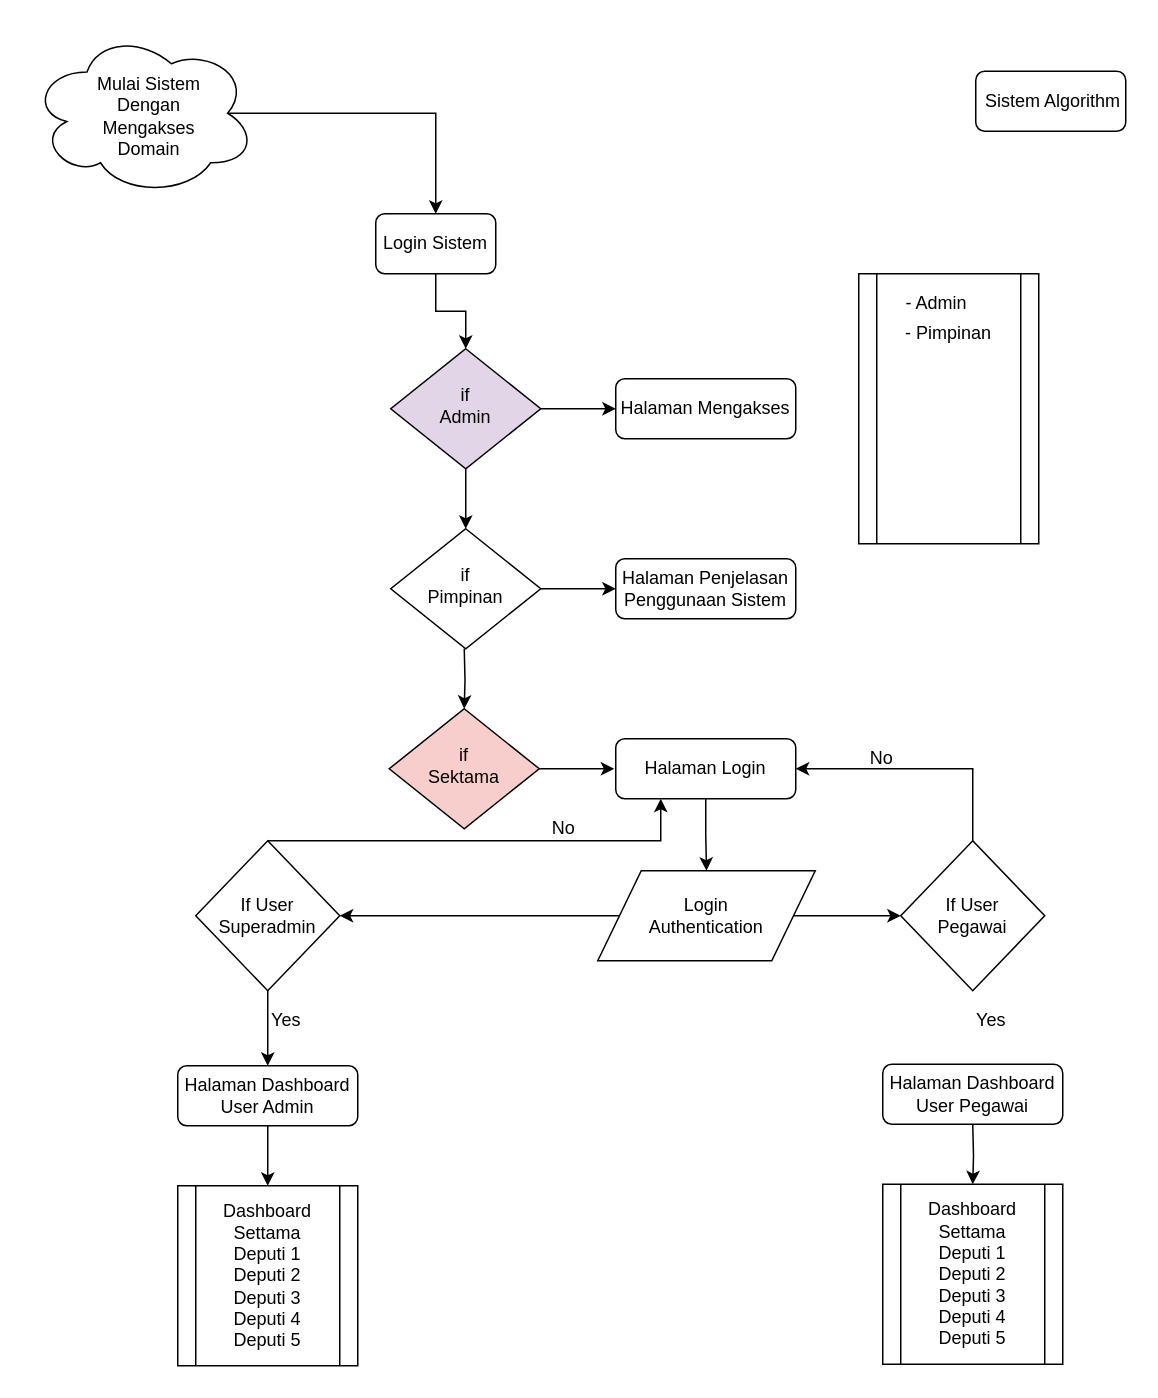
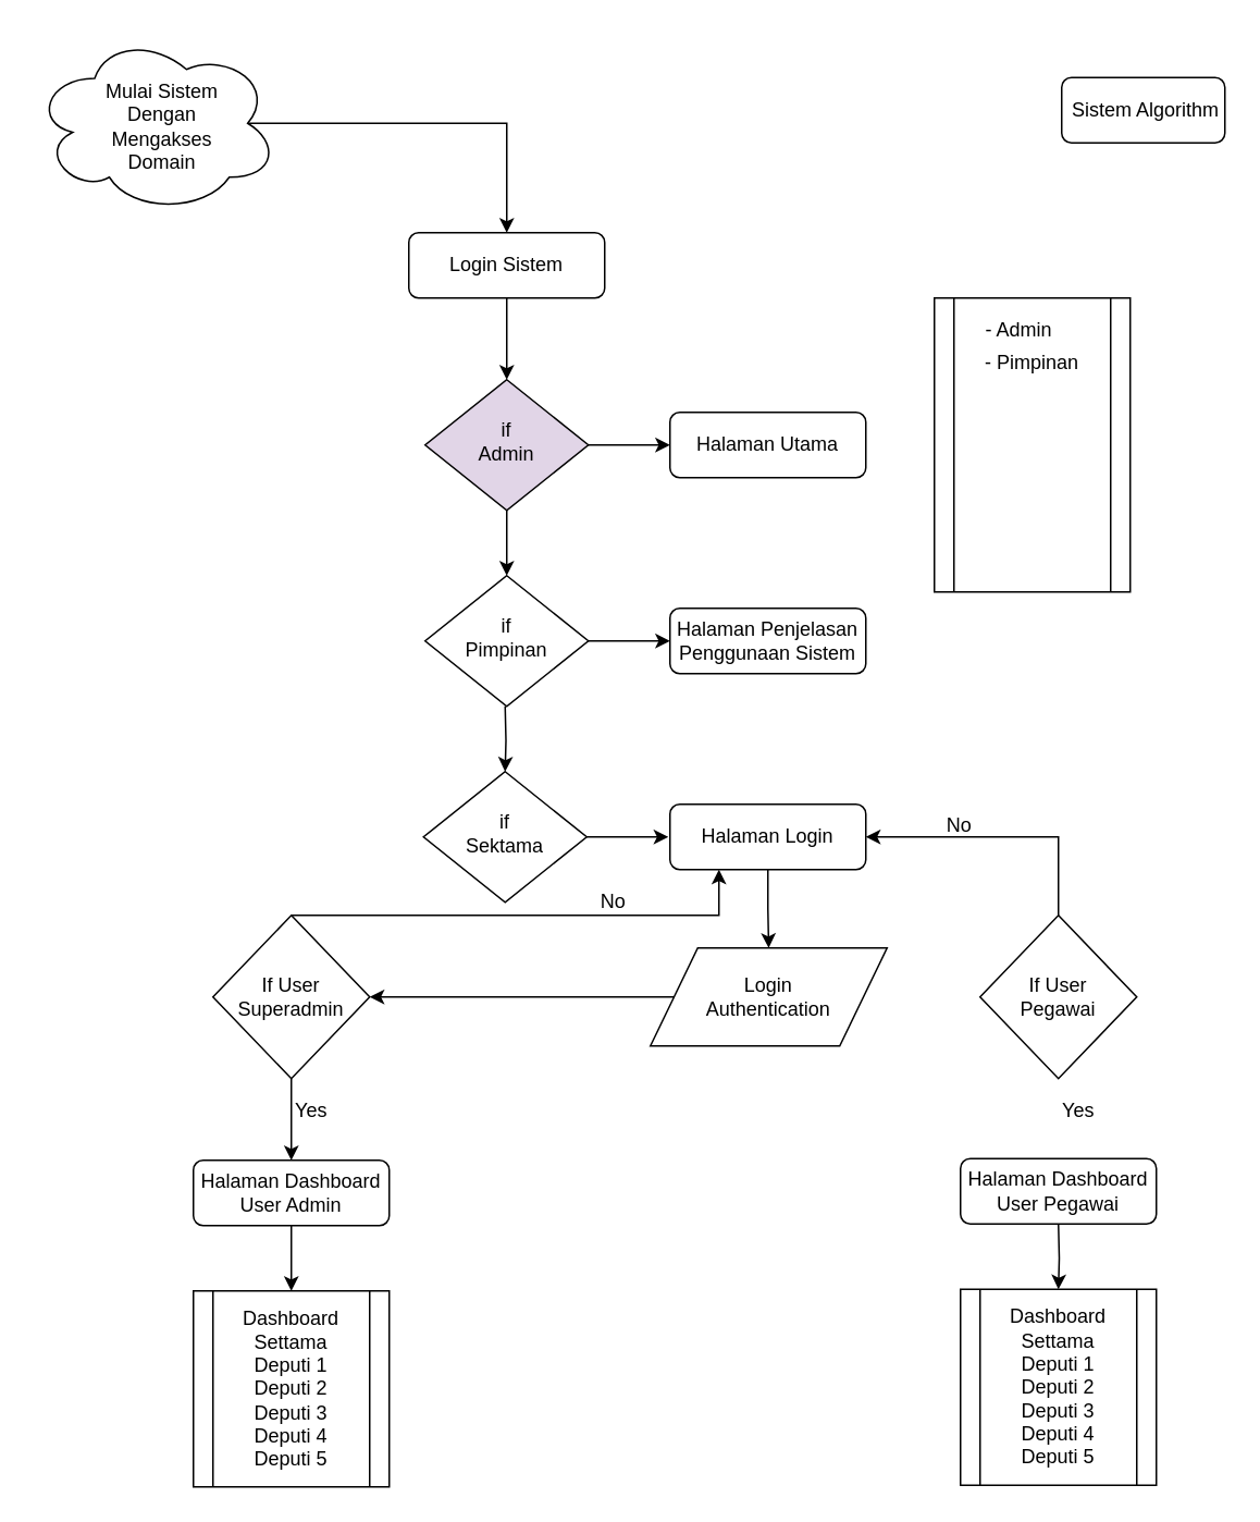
  <mxCell id="0" />
  <mxCell id="1" parent="0" />
  <mxCell id="2" style="edgeStyle=orthogonalEdgeStyle;rounded=0;orthogonalLoop=1;jettySize=auto;html=1;exitX=0.5;exitY=1;exitDx=0;exitDy=0;" parent="1" source="3" target="6" edge="1"><mxGeometry relative="1" as="geometry" /></mxCell>
- <mxCell id="3" value="Login Sistem" style="rounded=1;whiteSpace=wrap;html=1;fontSize=12;glass=0;strokeWidth=1;shadow=0;" parent="1" vertex="1"><mxGeometry x="250" y="142" width="80" height="40" as="geometry" /></mxCell>
+ <mxCell id="3" value="Login Sistem" style="rounded=1;whiteSpace=wrap;html=1;fontSize=12;glass=0;strokeWidth=1;shadow=0;" parent="1" vertex="1"><mxGeometry x="250" y="142" width="120" height="40" as="geometry" /></mxCell>
  <mxCell id="4" style="edgeStyle=orthogonalEdgeStyle;rounded=0;orthogonalLoop=1;jettySize=auto;html=1;exitX=1;exitY=0.5;exitDx=0;exitDy=0;entryX=0;entryY=0.5;entryDx=0;entryDy=0;" parent="1" source="6" target="7" edge="1"><mxGeometry relative="1" as="geometry" /></mxCell>
  <mxCell id="5" style="edgeStyle=orthogonalEdgeStyle;rounded=0;orthogonalLoop=1;jettySize=auto;html=1;exitX=0.5;exitY=1;exitDx=0;exitDy=0;entryX=0.5;entryY=0;entryDx=0;entryDy=0;" parent="1" source="6" target="9" edge="1"><mxGeometry relative="1" as="geometry" /></mxCell>
  <mxCell id="6" value="&lt;div&gt;if&lt;/div&gt;&lt;div&gt;Admin&lt;br&gt;&lt;/div&gt;" style="rhombus;whiteSpace=wrap;html=1;shadow=0;fontFamily=Helvetica;fontSize=12;align=center;strokeWidth=1;spacing=6;spacingTop=-4;fillColor=#e1d5e7;" parent="1" vertex="1"><mxGeometry x="260" y="232" width="100" height="80" as="geometry" /></mxCell>
- <mxCell id="7" value="Halaman Mengakses" style="rounded=1;whiteSpace=wrap;html=1;fontSize=12;glass=0;strokeWidth=1;shadow=0;" parent="1" vertex="1"><mxGeometry x="410" y="252" width="120" height="40" as="geometry" /></mxCell>
+ <mxCell id="7" value="Halaman Utama" style="rounded=1;whiteSpace=wrap;html=1;fontSize=12;glass=0;strokeWidth=1;shadow=0;" parent="1" vertex="1"><mxGeometry x="410" y="252" width="120" height="40" as="geometry" /></mxCell>
  <mxCell id="8" style="edgeStyle=orthogonalEdgeStyle;rounded=0;orthogonalLoop=1;jettySize=auto;html=1;exitX=1;exitY=0.5;exitDx=0;exitDy=0;entryX=0;entryY=0.5;entryDx=0;entryDy=0;" parent="1" source="9" target="11" edge="1"><mxGeometry relative="1" as="geometry" /></mxCell>
  <mxCell id="9" value="&lt;div&gt;if &lt;br&gt;&lt;/div&gt;&lt;div&gt;Pimpinan&lt;br&gt;&lt;/div&gt;" style="rhombus;whiteSpace=wrap;html=1;shadow=0;fontFamily=Helvetica;fontSize=12;align=center;strokeWidth=1;spacing=6;spacingTop=-4;" parent="1" vertex="1"><mxGeometry x="260" y="352" width="100" height="80" as="geometry" /></mxCell>
  <mxCell id="10" value="&amp;nbsp;Sistem Algorithm" style="rounded=1;whiteSpace=wrap;html=1;fontSize=12;glass=0;strokeWidth=1;shadow=0;" parent="1" vertex="1"><mxGeometry x="650" y="47" width="100" height="40" as="geometry" /></mxCell>
  <mxCell id="11" value="Halaman Penjelasan Penggunaan Sistem" style="rounded=1;whiteSpace=wrap;html=1;fontSize=12;glass=0;strokeWidth=1;shadow=0;" parent="1" vertex="1"><mxGeometry x="410" y="372" width="120" height="40" as="geometry" /></mxCell>
  <mxCell id="12" style="edgeStyle=orthogonalEdgeStyle;rounded=0;orthogonalLoop=1;jettySize=auto;html=1;exitX=0.875;exitY=0.5;exitDx=0;exitDy=0;exitPerimeter=0;entryX=0.5;entryY=0;entryDx=0;entryDy=0;" parent="1" source="13" target="3" edge="1"><mxGeometry relative="1" as="geometry" /></mxCell>
  <mxCell id="13" value="" style="ellipse;shape=cloud;whiteSpace=wrap;html=1;" parent="1" vertex="1"><mxGeometry x="20" y="20" width="150" height="110" as="geometry" /></mxCell>
  <mxCell id="14" value="Mulai Sistem Dengan Mengakses Domain" style="text;html=1;strokeColor=none;fillColor=none;align=center;verticalAlign=middle;whiteSpace=wrap;rounded=0;" parent="1" vertex="1"><mxGeometry x="54" y="67" width="90" height="20" as="geometry" /></mxCell>
  <mxCell id="15" value="" style="shape=process;whiteSpace=wrap;html=1;backgroundOutline=1;" parent="1" vertex="1"><mxGeometry x="572" y="182" width="120" height="180" as="geometry" /></mxCell>
  <mxCell id="16" value="- Admin" style="text;html=1;strokeColor=none;fillColor=none;align=center;verticalAlign=middle;whiteSpace=wrap;rounded=0;" parent="1" vertex="1"><mxGeometry x="589" y="192" width="70" height="20" as="geometry" /></mxCell>
  <mxCell id="17" value="- Pimpinan" style="text;html=1;strokeColor=none;fillColor=none;align=center;verticalAlign=middle;whiteSpace=wrap;rounded=0;" parent="1" vertex="1"><mxGeometry x="592" y="212" width="80" height="20" as="geometry" /></mxCell>
  <mxCell id="18" style="edgeStyle=orthogonalEdgeStyle;rounded=0;orthogonalLoop=1;jettySize=auto;html=1;exitX=0.5;exitY=1;exitDx=0;exitDy=0;entryX=0.5;entryY=0;entryDx=0;entryDy=0;" parent="1" target="20" edge="1"><mxGeometry relative="1" as="geometry"><mxPoint x="309" y="432" as="sourcePoint" /></mxGeometry></mxCell>
  <mxCell id="19" style="edgeStyle=orthogonalEdgeStyle;rounded=0;orthogonalLoop=1;jettySize=auto;html=1;exitX=1;exitY=0.5;exitDx=0;exitDy=0;entryX=0;entryY=0.5;entryDx=0;entryDy=0;" parent="1" source="20" edge="1"><mxGeometry relative="1" as="geometry"><mxPoint x="409" y="512" as="targetPoint" /></mxGeometry></mxCell>
- <mxCell id="20" value="&lt;div&gt;if &lt;br&gt;&lt;/div&gt;&lt;div&gt;Sektama&lt;/div&gt;" style="rhombus;whiteSpace=wrap;html=1;shadow=0;fontFamily=Helvetica;fontSize=12;align=center;strokeWidth=1;spacing=6;spacingTop=-4;fillColor=#f8cecc;" parent="1" vertex="1"><mxGeometry x="259" y="472" width="100" height="80" as="geometry" /></mxCell>
+ <mxCell id="20" value="&lt;div&gt;if &lt;br&gt;&lt;/div&gt;&lt;div&gt;Sektama&lt;/div&gt;" style="rhombus;whiteSpace=wrap;html=1;shadow=0;fontFamily=Helvetica;fontSize=12;align=center;strokeWidth=1;spacing=6;spacingTop=-4;" parent="1" vertex="1"><mxGeometry x="259" y="472" width="100" height="80" as="geometry" /></mxCell>
  <mxCell id="21" style="edgeStyle=orthogonalEdgeStyle;rounded=0;orthogonalLoop=1;jettySize=auto;html=1;exitX=0.5;exitY=1;exitDx=0;exitDy=0;" parent="1" source="22" target="25" edge="1"><mxGeometry relative="1" as="geometry" /></mxCell>
  <mxCell id="22" value="Halaman Login" style="rounded=1;whiteSpace=wrap;html=1;fontSize=12;glass=0;strokeWidth=1;shadow=0;" parent="1" vertex="1"><mxGeometry x="410" y="492" width="120" height="40" as="geometry" /></mxCell>
  <mxCell id="23" style="edgeStyle=orthogonalEdgeStyle;rounded=0;orthogonalLoop=1;jettySize=auto;html=1;exitX=0;exitY=0.5;exitDx=0;exitDy=0;entryX=1;entryY=0.5;entryDx=0;entryDy=0;" parent="1" source="25" target="28" edge="1"><mxGeometry relative="1" as="geometry" /></mxCell>
- <mxCell id="24" style="edgeStyle=orthogonalEdgeStyle;rounded=0;orthogonalLoop=1;jettySize=auto;html=1;exitX=1;exitY=0.5;exitDx=0;exitDy=0;entryX=0;entryY=0.5;entryDx=0;entryDy=0;" parent="1" source="25" target="31" edge="1"><mxGeometry relative="1" as="geometry" /></mxCell>
  <mxCell id="25" value="Login &lt;br&gt;Authentication" style="shape=parallelogram;perimeter=parallelogramPerimeter;whiteSpace=wrap;html=1;" parent="1" vertex="1"><mxGeometry x="398" y="580" width="145" height="60" as="geometry" /></mxCell>
  <mxCell id="26" style="edgeStyle=orthogonalEdgeStyle;rounded=0;orthogonalLoop=1;jettySize=auto;html=1;exitX=0.5;exitY=0;exitDx=0;exitDy=0;entryX=0.25;entryY=1;entryDx=0;entryDy=0;" parent="1" source="28" target="22" edge="1"><mxGeometry relative="1" as="geometry"><Array as="points"><mxPoint x="440" y="560" /></Array></mxGeometry></mxCell>
  <mxCell id="27" style="edgeStyle=orthogonalEdgeStyle;rounded=0;orthogonalLoop=1;jettySize=auto;html=1;exitX=0.5;exitY=1;exitDx=0;exitDy=0;entryX=0.5;entryY=0;entryDx=0;entryDy=0;" parent="1" source="28" target="34" edge="1"><mxGeometry relative="1" as="geometry" /></mxCell>
  <mxCell id="28" value="If User Superadmin" style="rhombus;whiteSpace=wrap;html=1;" parent="1" vertex="1"><mxGeometry x="130" y="560" width="96" height="100" as="geometry" /></mxCell>
  <mxCell id="29" value="No" style="text;html=1;align=center;verticalAlign=middle;resizable=0;points=[];autosize=1;" parent="1" vertex="1"><mxGeometry x="360" y="542" width="30" height="20" as="geometry" /></mxCell>
  <mxCell id="30" style="edgeStyle=orthogonalEdgeStyle;rounded=0;orthogonalLoop=1;jettySize=auto;html=1;exitX=0.5;exitY=0;exitDx=0;exitDy=0;entryX=1;entryY=0.5;entryDx=0;entryDy=0;" parent="1" source="31" target="22" edge="1"><mxGeometry relative="1" as="geometry" /></mxCell>
  <mxCell id="31" value="If User &lt;br&gt;Pegawai" style="rhombus;whiteSpace=wrap;html=1;" parent="1" vertex="1"><mxGeometry x="600" y="560" width="96" height="100" as="geometry" /></mxCell>
  <mxCell id="32" value="No" style="text;html=1;align=center;verticalAlign=middle;resizable=0;points=[];autosize=1;" parent="1" vertex="1"><mxGeometry x="572" y="495" width="30" height="20" as="geometry" /></mxCell>
  <mxCell id="33" style="edgeStyle=orthogonalEdgeStyle;rounded=0;orthogonalLoop=1;jettySize=auto;html=1;exitX=0.5;exitY=1;exitDx=0;exitDy=0;entryX=0.5;entryY=0;entryDx=0;entryDy=0;" parent="1" source="34" target="38" edge="1"><mxGeometry relative="1" as="geometry" /></mxCell>
  <mxCell id="34" value="Halaman Dashboard User Admin" style="rounded=1;whiteSpace=wrap;html=1;fontSize=12;glass=0;strokeWidth=1;shadow=0;" parent="1" vertex="1"><mxGeometry x="118" y="710" width="120" height="40" as="geometry" /></mxCell>
  <mxCell id="35" value="Halaman Dashboard User Pegawai" style="rounded=1;whiteSpace=wrap;html=1;fontSize=12;glass=0;strokeWidth=1;shadow=0;" parent="1" vertex="1"><mxGeometry x="588" y="709" width="120" height="40" as="geometry" /></mxCell>
  <mxCell id="36" value="Yes" style="text;html=1;align=center;verticalAlign=middle;resizable=0;points=[];autosize=1;" parent="1" vertex="1"><mxGeometry x="170" y="670" width="40" height="20" as="geometry" /></mxCell>
  <mxCell id="37" value="Yes" style="text;html=1;align=center;verticalAlign=middle;resizable=0;points=[];autosize=1;" parent="1" vertex="1"><mxGeometry x="640" y="670" width="40" height="20" as="geometry" /></mxCell>
  <mxCell id="38" value="Dashboard&lt;br&gt;Settama&lt;br&gt;Deputi 1&lt;br&gt;Deputi 2&lt;br&gt;Deputi 3&lt;br&gt;Deputi 4&lt;br&gt;Deputi 5" style="shape=process;whiteSpace=wrap;html=1;backgroundOutline=1;" parent="1" vertex="1"><mxGeometry x="118" y="790" width="120" height="120" as="geometry" /></mxCell>
  <mxCell id="39" style="edgeStyle=orthogonalEdgeStyle;rounded=0;orthogonalLoop=1;jettySize=auto;html=1;exitX=0.5;exitY=1;exitDx=0;exitDy=0;entryX=0.5;entryY=0;entryDx=0;entryDy=0;" parent="1" target="40" edge="1"><mxGeometry relative="1" as="geometry"><mxPoint x="648" y="749" as="sourcePoint" /></mxGeometry></mxCell>
  <mxCell id="40" value="Dashboard&lt;br&gt;Settama&lt;br&gt;Deputi 1&lt;br&gt;Deputi 2&lt;br&gt;Deputi 3&lt;br&gt;Deputi 4&lt;br&gt;Deputi 5" style="shape=process;whiteSpace=wrap;html=1;backgroundOutline=1;" parent="1" vertex="1"><mxGeometry x="588" y="789" width="120" height="120" as="geometry" /></mxCell>
